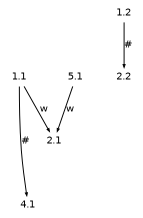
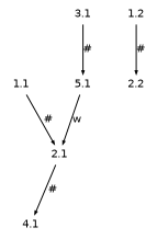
  digraph {
    rankdir=TB
    node [fontname=Helvetica fontsize=10 shape=plaintext]
    edge [arrowsize=0.3 fontname=Helvetica fontsize=10]
    1.1 [height=.2 width=.3]
    2.1 [height=.2 width=.3]
    4.1 [height=.2 width=.3]
+   3.1 [height=.2 width=.3]
    5.1 [height=.2 width=.3]
    1.2 [height=.2 width=.3]
    2.2 [height=.2 width=.3]
-   1.1 -> 2.1 [label=w]
-   1.1 -> 4.1 [label="#"]
+   1.1 -> 2.1 [label="#"]
+   2.1 -> 4.1 [label="#"]
+   3.1 -> 5.1 [label="#"]
    5.1 -> 2.1 [label=w]
    1.2 -> 2.2 [label="#"]
  }
